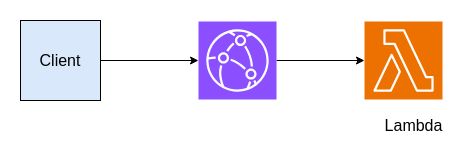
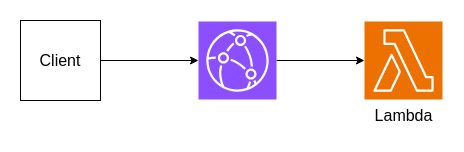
  <mxCell id="0" />
  <mxCell id="1" parent="0" />
  <mxCell id="2" value="" style="sketch=0;points=[[0,0,0],[0.25,0,0],[0.5,0,0],[0.75,0,0],[1,0,0],[0,1,0],[0.25,1,0],[0.5,1,0],[0.75,1,0],[1,1,0],[0,0.25,0],[0,0.5,0],[0,0.75,0],[1,0.25,0],[1,0.5,0],[1,0.75,0]];outlineConnect=0;fontColor=#232F3E;fillColor=#ED7100;strokeColor=#ffffff;dashed=0;verticalLabelPosition=bottom;verticalAlign=top;align=center;html=1;fontSize=12;fontStyle=0;aspect=fixed;shape=mxgraph.aws4.resourceIcon;resIcon=mxgraph.aws4.lambda;" parent="1" vertex="1"><mxGeometry x="364" y="21" width="78" height="78" as="geometry" /></mxCell>
- <mxCell id="3" value="Lambda" style="text;html=1;align=center;verticalAlign=middle;resizable=0;points=[];autosize=1;strokeColor=none;fillColor=none;fontSize=16;" parent="1" vertex="1"><mxGeometry x="375" y="109" width="76" height="31" as="geometry" /></mxCell>
+ <mxCell id="3" value="Lambda" style="text;html=1;align=center;verticalAlign=middle;resizable=0;points=[];autosize=1;strokeColor=none;fillColor=none;fontSize=16;" parent="1" vertex="1"><mxGeometry x="365" y="99" width="76" height="31" as="geometry" /></mxCell>
  <mxCell id="4" style="edgeStyle=orthogonalEdgeStyle;rounded=0;orthogonalLoop=1;jettySize=auto;html=1;" edge="1" parent="1" source="5" target="7"><mxGeometry relative="1" as="geometry" /></mxCell>
- <mxCell id="5" value="Client" style="whiteSpace=wrap;html=1;fontSize=16;fillColor=#dae8fc;" parent="1" vertex="1"><mxGeometry x="20" y="20" width="80" height="80" as="geometry" /></mxCell>
+ <mxCell id="5" value="Client" style="whiteSpace=wrap;html=1;fontSize=16;" parent="1" vertex="1"><mxGeometry x="20" y="20" width="80" height="80" as="geometry" /></mxCell>
  <mxCell id="6" style="edgeStyle=orthogonalEdgeStyle;rounded=0;orthogonalLoop=1;jettySize=auto;html=1;" edge="1" parent="1" source="7" target="2"><mxGeometry relative="1" as="geometry" /></mxCell>
  <mxCell id="7" value="" style="sketch=0;points=[[0,0,0],[0.25,0,0],[0.5,0,0],[0.75,0,0],[1,0,0],[0,1,0],[0.25,1,0],[0.5,1,0],[0.75,1,0],[1,1,0],[0,0.25,0],[0,0.5,0],[0,0.75,0],[1,0.25,0],[1,0.5,0],[1,0.75,0]];outlineConnect=0;fontColor=#232F3E;fillColor=#8C4FFF;strokeColor=#ffffff;dashed=0;verticalLabelPosition=bottom;verticalAlign=top;align=center;html=1;fontSize=12;fontStyle=0;aspect=fixed;shape=mxgraph.aws4.resourceIcon;resIcon=mxgraph.aws4.cloudfront;" vertex="1" parent="1"><mxGeometry x="198" y="21" width="78" height="78" as="geometry" /></mxCell>
